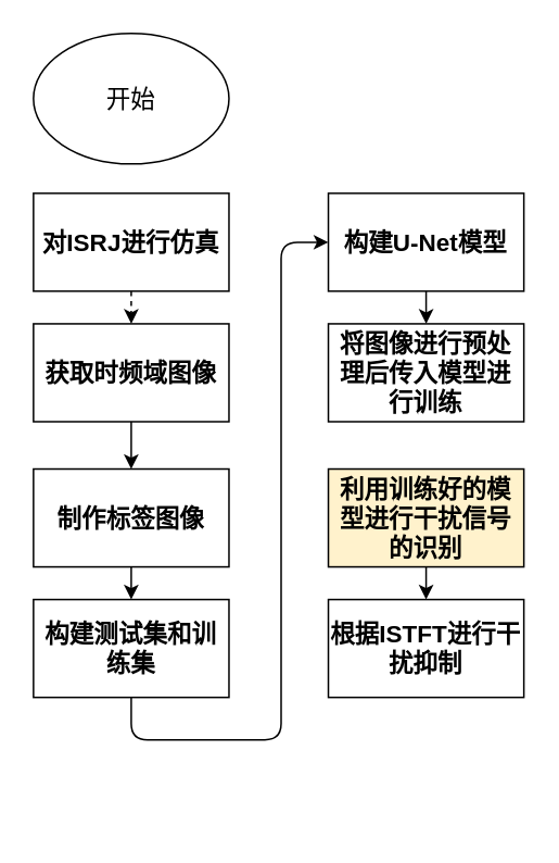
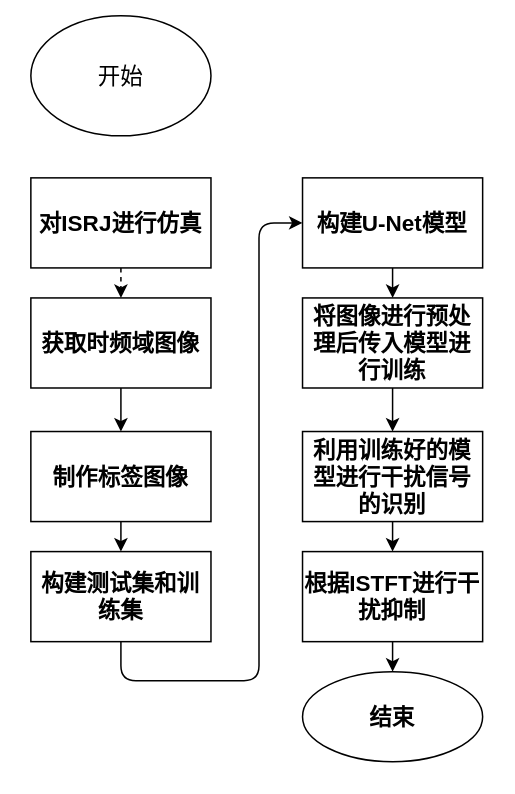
  <mxCell id="0" />
  <mxCell id="1" parent="0" />
- <mxCell id="2" value="开始" style="ellipse;whiteSpace=wrap;html=1;fontSize=15;" vertex="1" parent="1"><mxGeometry x="20" y="20" width="120" height="80" as="geometry" /></mxCell>
+ <mxCell id="2" value="开始" style="ellipse;whiteSpace=wrap;html=1;fontSize=15;" vertex="1" parent="1"><mxGeometry x="20" y="10" width="120" height="80" as="geometry" /></mxCell>
  <mxCell id="3" value="" style="edgeStyle=none;html=1;dashed=1;" edge="1" parent="1" source="4" target="6"><mxGeometry relative="1" as="geometry" /></mxCell>
  <mxCell id="4" value="对ISRJ进行仿真" style="whiteSpace=wrap;html=1;fontStyle=1;fontSize=15;" vertex="1" parent="1"><mxGeometry x="20" y="118" width="120" height="60" as="geometry" /></mxCell>
  <mxCell id="5" value="" style="edgeStyle=none;html=1;" edge="1" parent="1" source="6" target="8"><mxGeometry relative="1" as="geometry" /></mxCell>
  <mxCell id="6" value="获取时频域图像" style="whiteSpace=wrap;html=1;fontStyle=1;fontSize=15;" vertex="1" parent="1"><mxGeometry x="20" y="198" width="120" height="60" as="geometry" /></mxCell>
  <mxCell id="7" value="" style="edgeStyle=none;html=1;" edge="1" parent="1" source="8" target="10"><mxGeometry relative="1" as="geometry" /></mxCell>
  <mxCell id="8" value="制作标签图像" style="whiteSpace=wrap;html=1;fontStyle=1;fontSize=15;" vertex="1" parent="1"><mxGeometry x="20" y="287" width="120" height="60" as="geometry" /></mxCell>
  <mxCell id="9" value="" style="edgeStyle=orthogonalEdgeStyle;html=1;" edge="1" parent="1" source="10" target="12"><mxGeometry relative="1" as="geometry"><Array as="points"><mxPoint x="80" y="453" /><mxPoint x="172" y="453" /><mxPoint x="172" y="148" /></Array></mxGeometry></mxCell>
  <mxCell id="10" value="构建测试集和训练集" style="whiteSpace=wrap;html=1;fontStyle=1;fontSize=15;" vertex="1" parent="1"><mxGeometry x="20" y="367" width="120" height="60" as="geometry" /></mxCell>
  <mxCell id="11" value="" style="edgeStyle=orthogonalEdgeStyle;html=1;" edge="1" parent="1" source="12" target="14"><mxGeometry relative="1" as="geometry" /></mxCell>
  <mxCell id="12" value="构建U-Net模型" style="whiteSpace=wrap;html=1;fontStyle=1;fontSize=15;" vertex="1" parent="1"><mxGeometry x="201" y="118" width="120" height="60" as="geometry" /></mxCell>
+ <mxCell id="13" value="" style="edgeStyle=orthogonalEdgeStyle;html=1;" edge="1" parent="1" source="14" target="16"><mxGeometry relative="1" as="geometry" /></mxCell>
  <mxCell id="14" value="将图像进行预处理后传入模型进行训练" style="whiteSpace=wrap;html=1;fontStyle=1;fontSize=15;" vertex="1" parent="1"><mxGeometry x="201" y="198" width="120" height="60" as="geometry" /></mxCell>
  <mxCell id="15" value="" style="edgeStyle=orthogonalEdgeStyle;html=1;" edge="1" parent="1" source="16" target="18"><mxGeometry relative="1" as="geometry" /></mxCell>
- <mxCell id="16" value="利用训练好的模型进行干扰信号的识别" style="whiteSpace=wrap;html=1;fontStyle=1;fontSize=15;fillColor=#fff2cc;" vertex="1" parent="1"><mxGeometry x="201" y="287" width="120" height="60" as="geometry" /></mxCell>
+ <mxCell id="16" value="利用训练好的模型进行干扰信号的识别" style="whiteSpace=wrap;html=1;fontStyle=1;fontSize=15;" vertex="1" parent="1"><mxGeometry x="201" y="287" width="120" height="60" as="geometry" /></mxCell>
+ <mxCell id="17" value="" style="edgeStyle=orthogonalEdgeStyle;html=1;" edge="1" parent="1" source="18" target="19"><mxGeometry relative="1" as="geometry" /></mxCell>
  <mxCell id="18" value="根据ISTFT进行干扰抑制" style="whiteSpace=wrap;html=1;fontStyle=1;fontSize=15;" vertex="1" parent="1"><mxGeometry x="201" y="367" width="120" height="60" as="geometry" /></mxCell>
+ <mxCell id="19" value="结束" style="ellipse;whiteSpace=wrap;html=1;fontStyle=1;fontSize=15;" vertex="1" parent="1"><mxGeometry x="201" y="447" width="120" height="60" as="geometry" /></mxCell>
